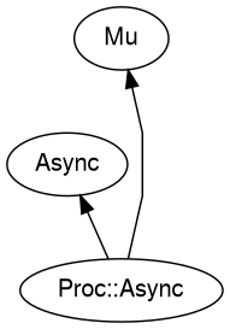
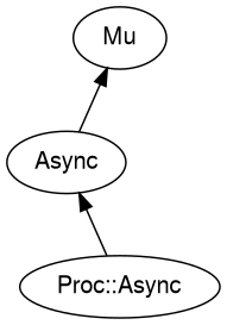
  digraph {
    rankdir=BT
    splines=polyline
    node [color="#000000" fontcolor="#000000" fontname=FreeSans]
    edge [color="#000000"]
    n1 [label=Async]
    "Proc::Async"
    Mu
-   "Proc::Async" -> Mu
+   n1 -> Mu
    "Proc::Async" -> n1
  }
